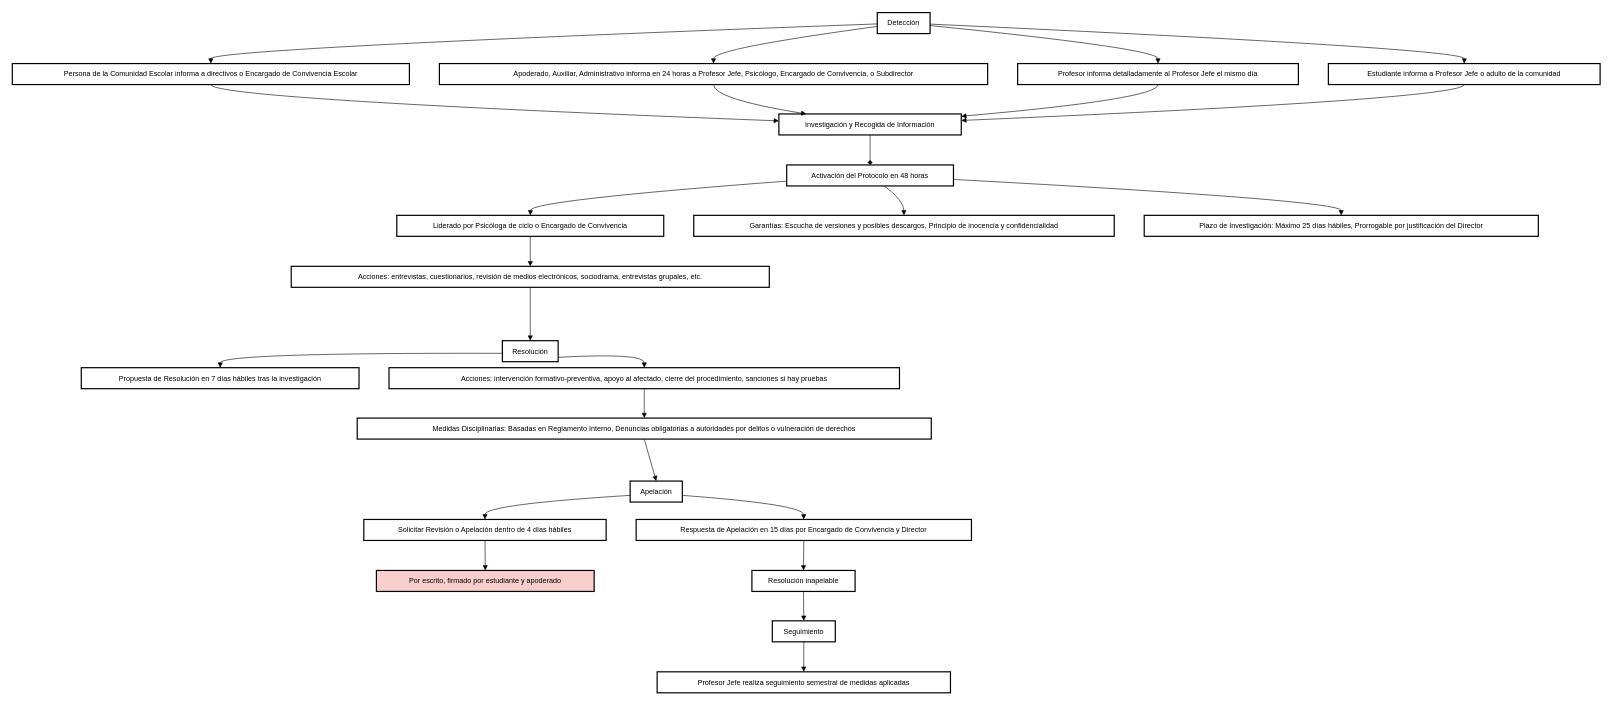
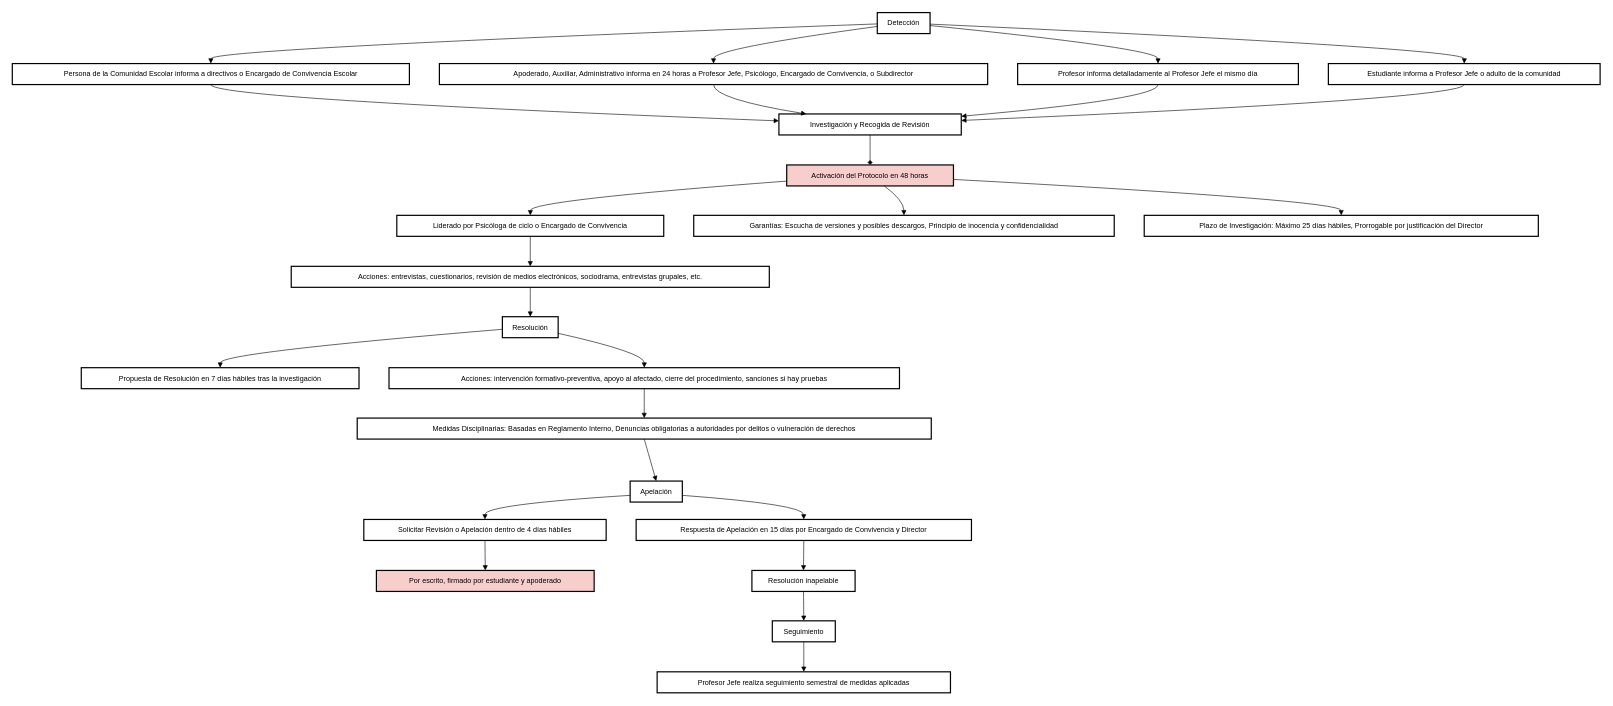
  <mxCell id="0" />
  <mxCell id="1" parent="0" />
  <mxCell id="2" value="Detección" style="whiteSpace=wrap;strokeWidth=2;" vertex="1" parent="1"><mxGeometry x="1462" y="20" width="88" height="35" as="geometry" /></mxCell>
  <mxCell id="3" value="Persona de la Comunidad Escolar informa a directivos o Encargado de Convivencia Escolar" style="whiteSpace=wrap;strokeWidth=2;" vertex="1" parent="1"><mxGeometry x="20" y="105" width="662" height="35" as="geometry" /></mxCell>
  <mxCell id="4" value="Apoderado, Auxiliar, Administrativo informa en 24 horas a Profesor Jefe, Psicólogo, Encargado de Convivencia, o Subdirector" style="whiteSpace=wrap;strokeWidth=2;" vertex="1" parent="1"><mxGeometry x="732" y="105" width="914" height="35" as="geometry" /></mxCell>
  <mxCell id="5" value="Profesor informa detalladamente al Profesor Jefe el mismo día" style="whiteSpace=wrap;strokeWidth=2;" vertex="1" parent="1"><mxGeometry x="1696" y="105" width="468" height="35" as="geometry" /></mxCell>
  <mxCell id="6" value="Estudiante informa a Profesor Jefe o adulto de la comunidad" style="whiteSpace=wrap;strokeWidth=2;" vertex="1" parent="1"><mxGeometry x="2214" y="105" width="453" height="35" as="geometry" /></mxCell>
- <mxCell id="7" value="Investigación y Recogida de Información" style="whiteSpace=wrap;strokeWidth=2;" vertex="1" parent="1"><mxGeometry x="1298" y="189" width="304" height="35" as="geometry" /></mxCell>
- <mxCell id="8" value="Activación del Protocolo en 48 horas" style="whiteSpace=wrap;strokeWidth=2;" vertex="1" parent="1"><mxGeometry x="1311" y="274" width="278" height="35" as="geometry" /></mxCell>
+ <mxCell id="7" value="Investigación y Recogida de Revisión" style="whiteSpace=wrap;strokeWidth=2;" vertex="1" parent="1"><mxGeometry x="1298" y="189" width="304" height="35" as="geometry" /></mxCell>
+ <mxCell id="8" value="Activación del Protocolo en 48 horas" style="whiteSpace=wrap;strokeWidth=2;fillColor=#f8cecc;" vertex="1" parent="1"><mxGeometry x="1311" y="274" width="278" height="35" as="geometry" /></mxCell>
  <mxCell id="9" value="Liderado por Psicóloga de ciclo o Encargado de Convivencia" style="whiteSpace=wrap;strokeWidth=2;" vertex="1" parent="1"><mxGeometry x="661" y="358" width="445" height="35" as="geometry" /></mxCell>
  <mxCell id="10" value="Acciones: entrevistas, cuestionarios, revisión de medios electrónicos, sociodrama, entrevistas grupales, etc." style="whiteSpace=wrap;strokeWidth=2;" vertex="1" parent="1"><mxGeometry x="485" y="443" width="797" height="35" as="geometry" /></mxCell>
  <mxCell id="11" value="Garantías: Escucha de versiones y posibles descargos, Principio de inocencia y confidencialidad" style="whiteSpace=wrap;strokeWidth=2;" vertex="1" parent="1"><mxGeometry x="1156" y="358" width="701" height="35" as="geometry" /></mxCell>
  <mxCell id="12" value="Plazo de Investigación: Máximo 25 días hábiles, Prorrogable por justificación del Director" style="whiteSpace=wrap;strokeWidth=2;" vertex="1" parent="1"><mxGeometry x="1907" y="358" width="657" height="35" as="geometry" /></mxCell>
- <mxCell id="13" value="Resolución" style="whiteSpace=wrap;strokeWidth=2;" vertex="1" parent="1"><mxGeometry x="837" y="567" width="93" height="35" as="geometry" /></mxCell>
+ <mxCell id="13" value="Resolución" style="whiteSpace=wrap;strokeWidth=2;" vertex="1" parent="1"><mxGeometry x="837" y="527" width="93" height="35" as="geometry" /></mxCell>
  <mxCell id="14" value="Propuesta de Resolución en 7 días hábiles tras la investigación" style="whiteSpace=wrap;strokeWidth=2;" vertex="1" parent="1"><mxGeometry x="135" y="612" width="463" height="35" as="geometry" /></mxCell>
  <mxCell id="15" value="Acciones: intervención formativo-preventiva, apoyo al afectado, cierre del procedimiento, sanciones si hay pruebas" style="whiteSpace=wrap;strokeWidth=2;" vertex="1" parent="1"><mxGeometry x="648" y="612" width="851" height="35" as="geometry" /></mxCell>
  <mxCell id="16" value="Medidas Disciplinarias: Basadas en Reglamento Interno, Denuncias obligatorias a autoridades por delitos o vulneración de derechos" style="whiteSpace=wrap;strokeWidth=2;" vertex="1" parent="1"><mxGeometry x="595" y="696" width="957" height="35" as="geometry" /></mxCell>
  <mxCell id="17" value="Apelación" style="whiteSpace=wrap;strokeWidth=2;" vertex="1" parent="1"><mxGeometry x="1050" y="801" width="87" height="35" as="geometry" /></mxCell>
  <mxCell id="18" value="Solicitar Revisión o Apelación dentro de 4 días hábiles" style="whiteSpace=wrap;strokeWidth=2;" vertex="1" parent="1"><mxGeometry x="606" y="865" width="404" height="35" as="geometry" /></mxCell>
  <mxCell id="19" value="Por escrito, firmado por estudiante y apoderado" style="whiteSpace=wrap;strokeWidth=2;fillColor=#f8cecc;" vertex="1" parent="1"><mxGeometry x="627" y="950" width="363" height="35" as="geometry" /></mxCell>
  <mxCell id="20" value="Respuesta de Apelación en 15 días por Encargado de Convivencia y Director" style="whiteSpace=wrap;strokeWidth=2;" vertex="1" parent="1"><mxGeometry x="1060" y="865" width="559" height="35" as="geometry" /></mxCell>
  <mxCell id="21" value="Resolución inapelable" style="whiteSpace=wrap;strokeWidth=2;" vertex="1" parent="1"><mxGeometry x="1253" y="950" width="172" height="35" as="geometry" /></mxCell>
  <mxCell id="22" value="Seguimiento" style="whiteSpace=wrap;strokeWidth=2;" vertex="1" parent="1"><mxGeometry x="1287" y="1034" width="105" height="35" as="geometry" /></mxCell>
  <mxCell id="23" value="Profesor Jefe realiza seguimiento semestral de medidas aplicadas" style="whiteSpace=wrap;strokeWidth=2;" vertex="1" parent="1"><mxGeometry x="1095" y="1119" width="489" height="35" as="geometry" /></mxCell>
  <mxCell id="24" value="" style="curved=1;startArrow=none;endArrow=block;exitX=0;exitY=0.54;entryX=0.5;entryY=-0.01;rounded=0;" edge="1" parent="1" source="2" target="3"><mxGeometry relative="1" as="geometry"><Array as="points"><mxPoint x="351" y="80" /></Array></mxGeometry></mxCell>
  <mxCell id="25" value="" style="curved=1;startArrow=none;endArrow=block;exitX=0;exitY=0.66;entryX=0.5;entryY=-0.01;rounded=0;" edge="1" parent="1" source="2" target="4"><mxGeometry relative="1" as="geometry"><Array as="points"><mxPoint x="1189" y="80" /></Array></mxGeometry></mxCell>
  <mxCell id="26" value="" style="curved=1;startArrow=none;endArrow=block;exitX=1.01;exitY=0.62;entryX=0.5;entryY=-0.01;rounded=0;" edge="1" parent="1" source="2" target="5"><mxGeometry relative="1" as="geometry"><Array as="points"><mxPoint x="1930" y="80" /></Array></mxGeometry></mxCell>
  <mxCell id="27" value="" style="curved=1;startArrow=none;endArrow=block;exitX=1.01;exitY=0.55;entryX=0.5;entryY=-0.01;rounded=0;" edge="1" parent="1" source="2" target="6"><mxGeometry relative="1" as="geometry"><Array as="points"><mxPoint x="2441" y="80" /></Array></mxGeometry></mxCell>
  <mxCell id="28" value="" style="curved=1;startArrow=none;endArrow=block;exitX=0.5;exitY=0.97;entryX=0;entryY=0.33;rounded=0;" edge="1" parent="1" source="3" target="7"><mxGeometry relative="1" as="geometry"><Array as="points"><mxPoint x="351" y="164" /></Array></mxGeometry></mxCell>
  <mxCell id="29" value="" style="curved=1;startArrow=none;endArrow=block;exitX=0.5;exitY=0.97;entryX=0.15;entryY=0;rounded=0;" edge="1" parent="1" source="4" target="7"><mxGeometry relative="1" as="geometry"><Array as="points"><mxPoint x="1189" y="164" /></Array></mxGeometry></mxCell>
  <mxCell id="30" value="" style="curved=1;startArrow=none;endArrow=block;exitX=0.5;exitY=0.97;entryX=1;entryY=0.11;rounded=0;" edge="1" parent="1" source="5" target="7"><mxGeometry relative="1" as="geometry"><Array as="points"><mxPoint x="1930" y="164" /></Array></mxGeometry></mxCell>
  <mxCell id="31" value="" style="curved=1;startArrow=none;endArrow=block;exitX=0.5;exitY=0.97;entryX=1;entryY=0.31;rounded=0;" edge="1" parent="1" source="6" target="7"><mxGeometry relative="1" as="geometry"><Array as="points"><mxPoint x="2441" y="164" /></Array></mxGeometry></mxCell>
  <mxCell id="32" value="" style="curved=1;startArrow=none;endArrow=diamond;exitX=0.5;exitY=0.99;entryX=0.5;entryY=-0.01;rounded=0;" edge="1" parent="1" source="7" target="8"><mxGeometry relative="1" as="geometry"><Array as="points" /></mxGeometry></mxCell>
  <mxCell id="33" value="" style="curved=1;startArrow=none;endArrow=block;exitX=0;exitY=0.77;entryX=0.5;entryY=0;rounded=0;" edge="1" parent="1" source="8" target="9"><mxGeometry relative="1" as="geometry"><Array as="points"><mxPoint x="884" y="333" /></Array></mxGeometry></mxCell>
  <mxCell id="34" value="" style="curved=1;startArrow=none;endArrow=block;exitX=0.5;exitY=0.99;entryX=0.5;entryY=-0.01;rounded=0;" edge="1" parent="1" source="9" target="10"><mxGeometry relative="1" as="geometry"><Array as="points" /></mxGeometry></mxCell>
  <mxCell id="35" value="" style="curved=1;startArrow=none;endArrow=block;exitX=0.58;exitY=0.97;entryX=0.5;entryY=0;rounded=0;" edge="1" parent="1" source="8" target="11"><mxGeometry relative="1" as="geometry"><Array as="points"><mxPoint x="1506" y="333" /></Array></mxGeometry></mxCell>
  <mxCell id="36" value="" style="curved=1;startArrow=none;endArrow=block;exitX=1;exitY=0.69;entryX=0.5;entryY=0;rounded=0;" edge="1" parent="1" source="8" target="12"><mxGeometry relative="1" as="geometry"><Array as="points"><mxPoint x="2235" y="333" /></Array></mxGeometry></mxCell>
  <mxCell id="37" value="" style="curved=1;startArrow=none;endArrow=block;exitX=0.5;exitY=0.97;entryX=0.5;entryY=0;rounded=0;" edge="1" parent="1" source="10" target="13"><mxGeometry relative="1" as="geometry"><Array as="points" /></mxGeometry></mxCell>
  <mxCell id="38" value="" style="curved=1;startArrow=none;endArrow=block;exitX=0;exitY=0.6;entryX=0.5;entryY=-0.01;rounded=0;" edge="1" parent="1" source="13" target="14"><mxGeometry relative="1" as="geometry"><Array as="points"><mxPoint x="367" y="587" /></Array></mxGeometry></mxCell>
  <mxCell id="39" value="" style="curved=1;startArrow=none;endArrow=block;exitX=1;exitY=0.79;entryX=0.5;entryY=-0.01;rounded=0;" edge="1" parent="1" source="13" target="15"><mxGeometry relative="1" as="geometry"><Array as="points"><mxPoint x="1074" y="587" /></Array></mxGeometry></mxCell>
  <mxCell id="40" value="" style="curved=1;startArrow=none;endArrow=block;exitX=0.5;exitY=0.97;entryX=0.5;entryY=0;rounded=0;" edge="1" parent="1" source="15" target="16"><mxGeometry relative="1" as="geometry"><Array as="points" /></mxGeometry></mxCell>
  <mxCell id="41" value="" style="curved=1;startArrow=none;endArrow=block;exitX=0.5;exitY=0.99;entryX=0.5;entryY=-0.01;rounded=0;" edge="1" parent="1" source="16" target="17"><mxGeometry relative="1" as="geometry"><Array as="points" /></mxGeometry></mxCell>
  <mxCell id="42" value="" style="curved=1;startArrow=none;endArrow=block;exitX=0;exitY=0.68;entryX=0.5;entryY=0;rounded=0;" edge="1" parent="1" source="17" target="18"><mxGeometry relative="1" as="geometry"><Array as="points"><mxPoint x="808" y="840" /></Array></mxGeometry></mxCell>
  <mxCell id="43" value="" style="curved=1;startArrow=none;endArrow=block;exitX=0.5;exitY=0.99;entryX=0.5;entryY=-0.01;rounded=0;" edge="1" parent="1" source="18" target="19"><mxGeometry relative="1" as="geometry"><Array as="points" /></mxGeometry></mxCell>
  <mxCell id="44" value="" style="curved=1;startArrow=none;endArrow=block;exitX=1;exitY=0.68;entryX=0.5;entryY=0;rounded=0;" edge="1" parent="1" source="17" target="20"><mxGeometry relative="1" as="geometry"><Array as="points"><mxPoint x="1339" y="840" /></Array></mxGeometry></mxCell>
  <mxCell id="45" value="" style="curved=1;startArrow=none;endArrow=block;exitX=0.5;exitY=0.99;entryX=0.5;entryY=-0.01;rounded=0;" edge="1" parent="1" source="20" target="21"><mxGeometry relative="1" as="geometry"><Array as="points" /></mxGeometry></mxCell>
  <mxCell id="46" value="" style="curved=1;startArrow=none;endArrow=block;exitX=0.5;exitY=0.97;entryX=0.5;entryY=0;rounded=0;" edge="1" parent="1" source="21" target="22"><mxGeometry relative="1" as="geometry"><Array as="points" /></mxGeometry></mxCell>
  <mxCell id="47" value="" style="curved=1;startArrow=none;endArrow=block;exitX=0.5;exitY=0.99;entryX=0.5;entryY=-0.01;rounded=0;" edge="1" parent="1" source="22" target="23"><mxGeometry relative="1" as="geometry"><Array as="points" /></mxGeometry></mxCell>
